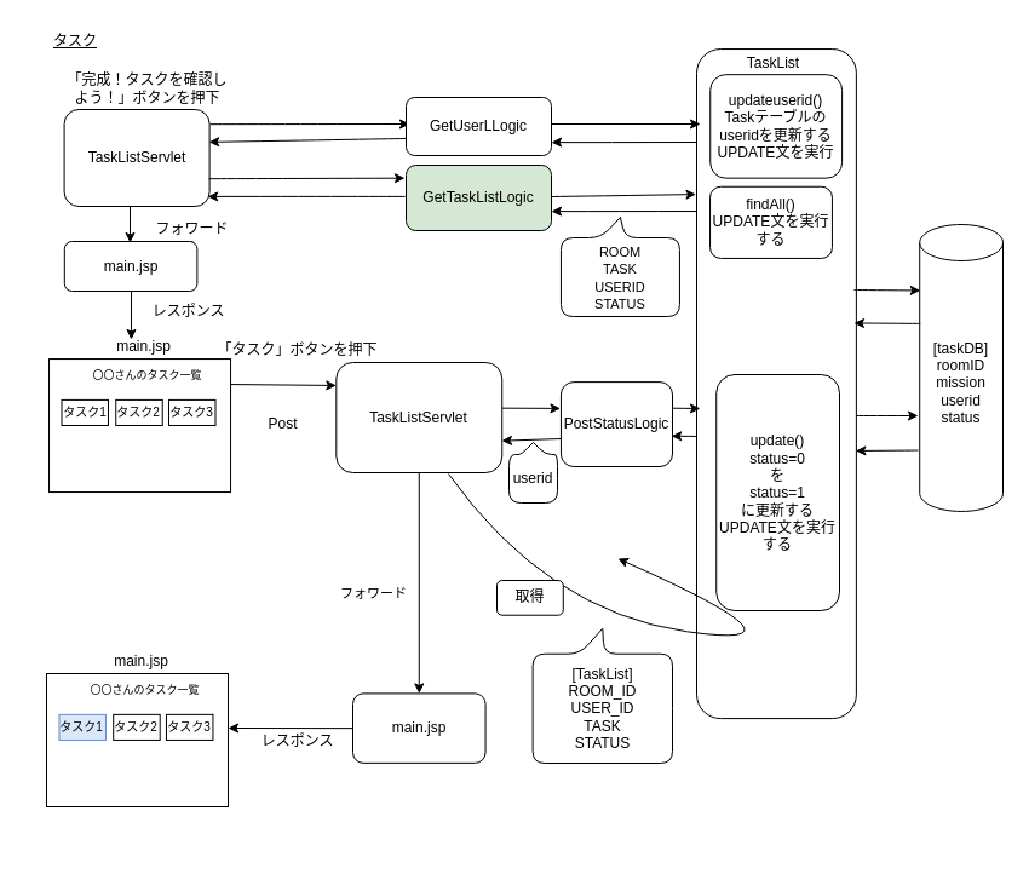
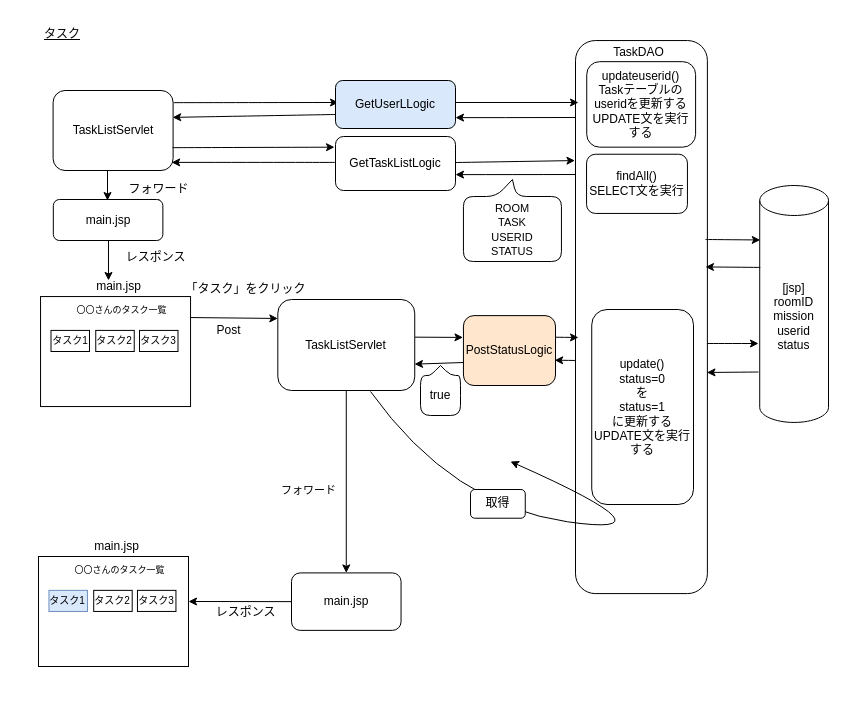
  <mxCell id="0" />
  <mxCell id="1" parent="0" />
  <mxCell id="2" value="" style="endArrow=classic;html=1;fontSize=10;strokeWidth=1;curved=1;exitX=0.991;exitY=0.309;exitDx=0;exitDy=0;exitPerimeter=0;" edge="1" parent="1"><mxGeometry x="-16.144" y="171.182" width="45.64" height="47.868" as="geometry"><mxPoint x="578" y="360" as="sourcePoint" /><mxPoint x="554.172" y="359.706" as="targetPoint" /></mxGeometry></mxCell>
  <mxCell id="3" value="" style="rounded=0;whiteSpace=wrap;html=1;fontFamily=Helvetica;fontSize=12;fontColor=rgba(0, 0, 0, 1);align=center;strokeColor=rgba(0, 0, 0, 1);fillColor=rgba(255, 255, 255, 1);" parent="1" vertex="1"><mxGeometry x="40.04" y="296.05" width="150" height="110" as="geometry" /></mxCell>
  <mxCell id="4" value="" style="endArrow=classic;html=1;fontSize=10;strokeWidth=1;curved=1;" edge="1" parent="1"><mxGeometry x="317" y="130.44" width="50" height="50" as="geometry"><mxPoint x="578" y="174" as="sourcePoint" /><mxPoint x="455" y="174.11" as="targetPoint" /><Array as="points"><mxPoint x="505" y="174.11" /></Array></mxGeometry></mxCell>
  <mxCell id="5" value="" style="endArrow=classic;html=1;fontSize=10;strokeWidth=1;curved=1;entryX=-0.004;entryY=0.217;entryDx=0;entryDy=0;entryPerimeter=0;" edge="1" parent="1" source="46" target="11"><mxGeometry x="332" y="148.33" width="50" height="50" as="geometry"><mxPoint x="463" y="159" as="sourcePoint" /><mxPoint x="576" y="159" as="targetPoint" /></mxGeometry></mxCell>
  <mxCell id="6" value="" style="endArrow=classic;html=1;fontSize=10;strokeWidth=1;rounded=0;" parent="1" edge="1"><mxGeometry x="317" y="73.44" width="50" height="50" as="geometry"><mxPoint x="578" y="117" as="sourcePoint" /><mxPoint x="455" y="117.11" as="targetPoint" /><Array as="points"><mxPoint x="505" y="117.11" /></Array></mxGeometry></mxCell>
- <mxCell id="7" value="&lt;font style=&quot;font-size: 12px&quot;&gt;[taskDB]&lt;br&gt;roomID&lt;br&gt;mission&lt;br&gt;userid&lt;br&gt;status&lt;/font&gt;" style="shape=cylinder3;whiteSpace=wrap;html=1;boundedLbl=1;backgroundOutline=1;size=15;rounded=1;fontSize=10;fillColor=#FFFFFF;align=center;" parent="1" vertex="1"><mxGeometry x="759.23" y="185" width="68.77" height="236.95" as="geometry" /></mxCell>
+ <mxCell id="7" value="&lt;font style=&quot;font-size: 12px&quot;&gt;[jsp]&lt;br&gt;roomID&lt;br&gt;mission&lt;br&gt;userid&lt;br&gt;status&lt;/font&gt;" style="shape=cylinder3;whiteSpace=wrap;html=1;boundedLbl=1;backgroundOutline=1;size=15;rounded=1;fontSize=10;fillColor=#FFFFFF;align=center;" parent="1" vertex="1"><mxGeometry x="759.23" y="185" width="68.77" height="236.95" as="geometry" /></mxCell>
  <mxCell id="8" value="" style="rounded=1;whiteSpace=wrap;html=1;fontFamily=Helvetica;fontSize=12;fontColor=rgba(0, 0, 0, 1);align=center;strokeColor=none;fillColor=none;gradientColor=none;" parent="1" vertex="1" connectable="0"><mxGeometry x="565" y="20" width="143" height="680" as="geometry" /></mxCell>
  <mxCell id="9" value="" style="endArrow=classic;html=1;fontSize=10;strokeWidth=1;curved=1;" parent="8" edge="1"><mxGeometry x="141.455" y="323.006" width="65.518" height="52.779" as="geometry"><mxPoint x="141.455" y="323.006" as="sourcePoint" /><mxPoint x="193" y="323.009" as="targetPoint" /></mxGeometry></mxCell>
  <mxCell id="10" value="" style="endArrow=classic;html=1;fontSize=10;strokeWidth=1;curved=1;" parent="8" edge="1"><mxGeometry x="141.455" y="324.178" width="65.518" height="52.779" as="geometry"><mxPoint x="193" y="351.51" as="sourcePoint" /><mxPoint x="141.455" y="351.969" as="targetPoint" /></mxGeometry></mxCell>
  <mxCell id="11" value="" style="rounded=1;whiteSpace=wrap;html=1;" parent="8" vertex="1"><mxGeometry x="10" y="20.056" width="131.89" height="553.021" as="geometry" /></mxCell>
- <mxCell id="12" value="&lt;font style=&quot;font-size: 12px&quot;&gt;TaskList&lt;/font&gt;" style="text;html=1;align=center;verticalAlign=middle;resizable=0;points=[];autosize=1;strokeColor=none;fillColor=none;fontSize=10;" parent="8" vertex="1"><mxGeometry x="37.763" y="22.152" width="70" height="20" as="geometry" /></mxCell>
- <mxCell id="13" value="findAll()&lt;br&gt;UPDATE文を実行する" style="rounded=1;whiteSpace=wrap;html=1;" parent="8" vertex="1"><mxGeometry x="21.048" y="133.738" width="100.897" height="59.198" as="geometry" /></mxCell>
+ <mxCell id="12" value="&lt;font style=&quot;font-size: 12px&quot;&gt;TaskDAO&lt;/font&gt;" style="text;html=1;align=center;verticalAlign=middle;resizable=0;points=[];autosize=1;strokeColor=none;fillColor=none;fontSize=10;" parent="8" vertex="1"><mxGeometry x="37.763" y="22.152" width="70" height="20" as="geometry" /></mxCell>
+ <mxCell id="13" value="findAll()&lt;br&gt;SELECT文を実行" style="rounded=1;whiteSpace=wrap;html=1;" parent="8" vertex="1"><mxGeometry x="21.048" y="133.738" width="100.897" height="59.198" as="geometry" /></mxCell>
  <mxCell id="14" value="update()&lt;br&gt;status=0&lt;br&gt;を&lt;br&gt;status=1&lt;br&gt;に更新する&lt;br&gt;UPDATE文を実行する" style="rounded=1;whiteSpace=wrap;html=1;fontSize=12;" parent="8" vertex="1"><mxGeometry x="26.24" y="289" width="101.76" height="195" as="geometry" /></mxCell>
- <mxCell id="15" value="updateuserid()&lt;br&gt;Taskテーブルの&lt;br&gt;useridを更新する&lt;br&gt;UPDATE文を実行" style="rounded=1;whiteSpace=wrap;html=1;" vertex="1" parent="8"><mxGeometry x="21.24" y="41.157" width="108.86" height="85.513" as="geometry" /></mxCell>
+ <mxCell id="15" value="updateuserid()&lt;br&gt;Taskテーブルの&lt;br&gt;useridを更新する&lt;br&gt;UPDATE文を実行する" style="rounded=1;whiteSpace=wrap;html=1;" vertex="1" parent="8"><mxGeometry x="21.24" y="41.157" width="108.86" height="85.513" as="geometry" /></mxCell>
  <mxCell id="16" value="" style="endArrow=classic;html=1;fontSize=10;strokeWidth=1;curved=1;" parent="1" edge="1"><mxGeometry x="141.003" y="207.998" width="50" height="50" as="geometry"><mxPoint x="705.003" y="238.998" as="sourcePoint" /><mxPoint x="759.772" y="239.476" as="targetPoint" /></mxGeometry></mxCell>
  <mxCell id="17" value="" style="endArrow=classic;html=1;fontSize=10;strokeWidth=1;curved=1;" parent="1" edge="1"><mxGeometry x="141.003" y="209.108" width="50" height="50" as="geometry"><mxPoint x="759.772" y="266.913" as="sourcePoint" /><mxPoint x="705.003" y="266.435" as="targetPoint" /></mxGeometry></mxCell>
  <mxCell id="18" value="" style="endArrow=classic;html=1;rounded=0;entryX=0;entryY=0.5;entryDx=0;entryDy=0;exitX=1;exitY=0.5;exitDx=0;exitDy=0;" parent="1" edge="1"><mxGeometry x="16.253" y="179.03" width="45.64" height="47.868" as="geometry"><mxPoint x="190.04" y="317.05" as="sourcePoint" /><mxPoint x="277.32" y="317.965" as="targetPoint" /></mxGeometry></mxCell>
  <mxCell id="19" value="TaskListServlet" style="rounded=1;whiteSpace=wrap;html=1;" parent="1" vertex="1"><mxGeometry x="277.32" y="299" width="136.92" height="91" as="geometry" /></mxCell>
  <mxCell id="20" value="" style="endArrow=classic;html=1;rounded=0;entryX=0.5;entryY=0;entryDx=0;entryDy=0;exitX=0.5;exitY=1;exitDx=0;exitDy=0;" parent="1" source="19" target="21" edge="1"><mxGeometry x="278.485" y="146.015" width="45.64" height="47.868" as="geometry"><mxPoint x="364.946" y="404.927" as="sourcePoint" /><mxPoint x="364.489" y="473.856" as="targetPoint" /></mxGeometry></mxCell>
  <mxCell id="21" value="main.jsp" style="rounded=1;whiteSpace=wrap;html=1;" parent="1" vertex="1"><mxGeometry x="291.007" y="572.416" width="109.537" height="57.441" as="geometry" /></mxCell>
  <mxCell id="22" value="レスポンス" style="text;html=1;align=center;verticalAlign=middle;resizable=0;points=[];autosize=1;strokeColor=none;fillColor=none;" parent="1" vertex="1"><mxGeometry x="205.042" y="602.001" width="80" height="20" as="geometry" /></mxCell>
  <mxCell id="23" value="" style="endArrow=classic;html=1;rounded=0;exitX=0;exitY=0.5;exitDx=0;exitDy=0;" parent="1" source="21" edge="1"><mxGeometry x="19.558" y="480.448" width="45.64" height="47.868" as="geometry"><mxPoint x="311.4" y="595.757" as="sourcePoint" /><mxPoint x="188" y="601" as="targetPoint" /></mxGeometry></mxCell>
  <mxCell id="24" value="" style="endArrow=classic;html=1;fontSize=10;strokeWidth=1;curved=1;exitX=0.991;exitY=0.309;exitDx=0;exitDy=0;exitPerimeter=0;" parent="1" source="37" edge="1"><mxGeometry x="-16.144" y="148.182" width="45.64" height="47.868" as="geometry"><mxPoint x="511.87" y="336.85" as="sourcePoint" /><mxPoint x="578" y="337" as="targetPoint" /></mxGeometry></mxCell>
- <mxCell id="25" value="&lt;font style=&quot;font-size: 12px&quot;&gt;[TaskList]&lt;br&gt;ROOM_ID&lt;br style=&quot;font-size: 12px&quot;&gt;USER_ID&lt;br style=&quot;font-size: 12px&quot;&gt;&lt;span id=&quot;docs-internal-guid-7507b52c-7fff-7954-a0cc-7d230b7ff9f3&quot; style=&quot;font-size: 12px&quot;&gt;&lt;span style=&quot;font-family: &amp;#34;arial&amp;#34; ; background-color: transparent ; vertical-align: baseline ; font-size: 12px&quot;&gt;TASK&lt;br style=&quot;font-size: 12px&quot;&gt;&lt;span style=&quot;font-family: &amp;#34;helvetica&amp;#34; ; font-size: 12px&quot;&gt;STATUS&lt;/span&gt;&lt;br style=&quot;font-size: 12px&quot;&gt;&lt;/span&gt;&lt;/span&gt;&lt;/font&gt;" style="shape=callout;whiteSpace=wrap;html=1;perimeter=calloutPerimeter;fontFamily=Helvetica;fontSize=12;fontColor=rgba(0, 0, 0, 1);align=center;strokeColor=rgba(0, 0, 0, 1);fillColor=#FFFFFF;direction=west;rounded=1;size=21;position=0.49;" parent="1" vertex="1"><mxGeometry x="439.61" y="518.72" width="115.39" height="111.28" as="geometry" /></mxCell>
  <mxCell id="26" value="&lt;font style=&quot;font-size: 11px&quot;&gt;ROOM&lt;br&gt;&lt;span id=&quot;docs-internal-guid-7507b52c-7fff-7954-a0cc-7d230b7ff9f3&quot;&gt;&lt;span style=&quot;font-family: &amp;#34;arial&amp;#34; ; background-color: transparent ; vertical-align: baseline&quot;&gt;TASK&lt;/span&gt;&lt;/span&gt;&lt;br&gt;USERID&lt;br&gt;STATUS&lt;/font&gt;" style="shape=callout;whiteSpace=wrap;html=1;perimeter=calloutPerimeter;fontFamily=Helvetica;fontSize=12;fontColor=rgba(0, 0, 0, 1);align=center;strokeColor=rgba(0, 0, 0, 1);fillColor=#FFFFFF;direction=west;flipV=0;rounded=1;size=17;position=0.46;" parent="1" vertex="1"><mxGeometry x="462.95" y="179" width="98" height="82" as="geometry" /></mxCell>
  <mxCell id="27" value="&lt;u&gt;タスク&lt;/u&gt;" style="text;html=1;strokeColor=none;fillColor=none;align=center;verticalAlign=middle;whiteSpace=wrap;rounded=0;" parent="1" vertex="1"><mxGeometry x="20.5" y="20" width="82.153" height="28.721" as="geometry" /></mxCell>
- <mxCell id="28" value="&lt;font style=&quot;font-size: 12px&quot;&gt;「完成！タスクを確認しよう！」ボタンを押下&lt;br style=&quot;font-size: 12px&quot;&gt;&lt;/font&gt;" style="text;html=1;strokeColor=none;fillColor=none;align=center;verticalAlign=middle;whiteSpace=wrap;rounded=0;fontSize=12;" parent="1" vertex="1"><mxGeometry x="52.82" y="55.74" width="137.35" height="34.26" as="geometry" /></mxCell>
  <mxCell id="29" value="" style="endArrow=classic;html=1;fontSize=10;strokeWidth=1;curved=1;" parent="1" edge="1"><mxGeometry x="-16.11" y="6" width="50" height="50" as="geometry"><mxPoint x="173.041" y="102.162" as="sourcePoint" /><mxPoint x="338" y="102" as="targetPoint" /></mxGeometry></mxCell>
  <mxCell id="30" value="" style="endArrow=classic;html=1;fontSize=10;strokeWidth=1;curved=1;entryX=0;entryY=0.25;entryDx=0;entryDy=0;exitX=0.002;exitY=0.708;exitDx=0;exitDy=0;exitPerimeter=0;" parent="1" source="33" edge="1"><mxGeometry x="-11.5" y="-8" width="50" height="50" as="geometry"><mxPoint x="429" y="117" as="sourcePoint" /><mxPoint x="172.174" y="116.883" as="targetPoint" /></mxGeometry></mxCell>
  <mxCell id="31" value="" style="endArrow=classic;html=1;rounded=1;fontSize=10;strokeWidth=1;exitX=1.017;exitY=0.535;exitDx=0;exitDy=0;exitPerimeter=0;entryX=-0.005;entryY=0.312;entryDx=0;entryDy=0;entryPerimeter=0;" parent="1" target="37" edge="1"><mxGeometry x="19.986" y="142.332" width="45.64" height="47.868" as="geometry"><mxPoint x="414.568" y="336.673" as="sourcePoint" /><mxPoint x="478" y="337" as="targetPoint" /></mxGeometry></mxCell>
  <mxCell id="32" value="" style="endArrow=classic;html=1;fontSize=10;strokeWidth=1;rounded=0;" parent="1" edge="1"><mxGeometry x="324" y="91.33" width="50" height="50" as="geometry"><mxPoint x="455" y="102" as="sourcePoint" /><mxPoint x="578" y="102" as="targetPoint" /></mxGeometry></mxCell>
- <mxCell id="33" value="GetUserLLogic" style="rounded=1;whiteSpace=wrap;html=1;" parent="1" vertex="1"><mxGeometry x="335" y="80" width="120" height="48" as="geometry" /></mxCell>
- <mxCell id="34" value="「タスク」ボタンを押下" style="text;html=1;align=center;verticalAlign=middle;resizable=0;points=[];autosize=1;strokeColor=none;fillColor=none;" parent="1" vertex="1"><mxGeometry x="175.037" y="278.998" width="140" height="20" as="geometry" /></mxCell>
+ <mxCell id="33" value="GetUserLLogic" style="rounded=1;whiteSpace=wrap;html=1;fillColor=#dae8fc;" parent="1" vertex="1"><mxGeometry x="335" y="80" width="120" height="48" as="geometry" /></mxCell>
+ <mxCell id="34" value="「タスク」をクリック" style="text;html=1;align=center;verticalAlign=middle;resizable=0;points=[];autosize=1;strokeColor=none;fillColor=none;" parent="1" vertex="1"><mxGeometry x="175.037" y="278.998" width="140" height="20" as="geometry" /></mxCell>
  <mxCell id="35" value="main.jsp" style="text;html=1;align=center;verticalAlign=middle;resizable=0;points=[];autosize=1;strokeColor=none;fillColor=none;" parent="1" vertex="1"><mxGeometry x="87.653" y="276.05" width="60" height="20" as="geometry" /></mxCell>
  <mxCell id="36" value="" style="endArrow=classic;html=1;rounded=0;fontSize=12;exitX=0.001;exitY=0.671;exitDx=0;exitDy=0;exitPerimeter=0;" parent="1" source="37" edge="1"><mxGeometry width="50" height="50" relative="1" as="geometry"><mxPoint x="578" y="364" as="sourcePoint" /><mxPoint x="414" y="363.65" as="targetPoint" /></mxGeometry></mxCell>
- <mxCell id="37" value="PostStatusLogic" style="rounded=1;whiteSpace=wrap;html=1;fillColor=#FFFFFF;" parent="1" vertex="1"><mxGeometry x="462.95" y="315.11" width="92.05" height="69.89" as="geometry" /></mxCell>
- <mxCell id="38" value="userid" style="shape=callout;whiteSpace=wrap;html=1;perimeter=calloutPerimeter;fontFamily=Helvetica;fontSize=12;fontColor=rgba(0, 0, 0, 1);align=center;gradientColor=none;position2=0.5;size=10;position=0.25;direction=west;rounded=1;" parent="1" vertex="1"><mxGeometry x="420" y="365" width="40" height="50" as="geometry" /></mxCell>
+ <mxCell id="37" value="PostStatusLogic" style="rounded=1;whiteSpace=wrap;html=1;fillColor=#ffe6cc;" parent="1" vertex="1"><mxGeometry x="462.95" y="315.11" width="92.05" height="69.89" as="geometry" /></mxCell>
+ <mxCell id="38" value="true" style="shape=callout;whiteSpace=wrap;html=1;perimeter=calloutPerimeter;fontFamily=Helvetica;fontSize=12;fontColor=rgba(0, 0, 0, 1);align=center;gradientColor=none;position2=0.5;size=10;position=0.25;direction=west;rounded=1;" parent="1" vertex="1"><mxGeometry x="420" y="365" width="40" height="50" as="geometry" /></mxCell>
  <mxCell id="39" value="" style="curved=1;endArrow=classic;html=1;fontSize=10;strokeWidth=1;" parent="1" edge="1"><mxGeometry width="50" height="50" relative="1" as="geometry"><mxPoint x="370" y="391" as="sourcePoint" /><mxPoint x="510" y="461" as="targetPoint" /><Array as="points"><mxPoint x="451.21" y="504.795" /><mxPoint x="683.063" y="537.843" /></Array></mxGeometry></mxCell>
- <mxCell id="40" value="取得" style="rounded=1;whiteSpace=wrap;html=1;fillColor=#FFFFFF;" parent="1" vertex="1"><mxGeometry x="409.999" y="478.999" width="54.768" height="28.721" as="geometry" /></mxCell>
+ <mxCell id="40" value="取得" style="rounded=1;whiteSpace=wrap;html=1;fillColor=#FFFFFF;" parent="1" vertex="1"><mxGeometry x="469.999" y="488.999" width="54.768" height="28.721" as="geometry" /></mxCell>
  <mxCell id="41" value="TaskListServlet" style="rounded=1;whiteSpace=wrap;html=1;" vertex="1" parent="1"><mxGeometry x="52.6" y="90" width="120" height="80" as="geometry" /></mxCell>
  <mxCell id="42" value="" style="endArrow=classic;html=1;rounded=0;fontSize=11;" edge="1" parent="1"><mxGeometry width="50" height="50" relative="1" as="geometry"><mxPoint x="107" y="170" as="sourcePoint" /><mxPoint x="107" y="200" as="targetPoint" /></mxGeometry></mxCell>
  <mxCell id="43" value="" style="edgeStyle=orthogonalEdgeStyle;rounded=0;orthogonalLoop=1;jettySize=auto;html=1;fontSize=12;" edge="1" parent="1" source="45" target="62"><mxGeometry relative="1" as="geometry" /></mxCell>
  <mxCell id="44" value="" style="edgeStyle=orthogonalEdgeStyle;rounded=0;orthogonalLoop=1;jettySize=auto;html=1;fontSize=12;" edge="1" parent="1" source="45" target="62"><mxGeometry relative="1" as="geometry" /></mxCell>
  <mxCell id="45" value="フォワード" style="text;html=1;align=center;verticalAlign=middle;resizable=0;points=[];autosize=1;strokeColor=none;fillColor=none;fontSize=12;" vertex="1" parent="1"><mxGeometry x="118.25" y="179" width="80" height="20" as="geometry" /></mxCell>
- <mxCell id="46" value="GetTaskListLogic" style="rounded=1;whiteSpace=wrap;html=1;fillColor=#d5e8d4;" vertex="1" parent="1"><mxGeometry x="335" y="136" width="120" height="54" as="geometry" /></mxCell>
+ <mxCell id="46" value="GetTaskListLogic" style="rounded=1;whiteSpace=wrap;html=1;" vertex="1" parent="1"><mxGeometry x="335" y="136" width="120" height="54" as="geometry" /></mxCell>
  <mxCell id="47" value="" style="endArrow=classic;html=1;fontSize=10;strokeWidth=1;curved=1;entryX=0;entryY=0.307;entryDx=0;entryDy=0;entryPerimeter=0;" edge="1" parent="1"><mxGeometry x="-17.11" y="51.01" width="50" height="50" as="geometry"><mxPoint x="172.041" y="147.172" as="sourcePoint" /><mxPoint x="334" y="146.676" as="targetPoint" /></mxGeometry></mxCell>
  <mxCell id="48" value="" style="endArrow=classic;html=1;fontSize=10;strokeWidth=1;curved=1;entryX=0;entryY=0.25;entryDx=0;entryDy=0;exitX=0.002;exitY=0.708;exitDx=0;exitDy=0;exitPerimeter=0;" edge="1" parent="1"><mxGeometry x="-12.5" y="37.01" width="50" height="50" as="geometry"><mxPoint x="334.24" y="161.914" as="sourcePoint" /><mxPoint x="171.174" y="161.893" as="targetPoint" /></mxGeometry></mxCell>
  <mxCell id="49" value="タスク2" style="rounded=0;whiteSpace=wrap;html=1;align=center;fontSize=10;" vertex="1" parent="1"><mxGeometry x="95.25" y="329.91" width="38.49" height="21.09" as="geometry" /></mxCell>
  <mxCell id="50" value="〇〇さんのタスク一覧" style="text;html=1;strokeColor=none;fillColor=none;align=center;verticalAlign=middle;whiteSpace=wrap;rounded=0;fontSize=9;" parent="1" vertex="1"><mxGeometry x="66.979" y="305.613" width="109.041" height="9.573" as="geometry" /></mxCell>
  <mxCell id="51" value="タスク1" style="rounded=0;whiteSpace=wrap;html=1;align=center;fontSize=10;" parent="1" vertex="1"><mxGeometry x="50.5" y="329.91" width="38.49" height="21.09" as="geometry" /></mxCell>
  <mxCell id="52" value="タスク3" style="rounded=0;whiteSpace=wrap;html=1;align=center;fontSize=10;" vertex="1" parent="1"><mxGeometry x="139" y="329.91" width="38.49" height="21.09" as="geometry" /></mxCell>
- <mxCell id="53" value="Post" style="text;html=1;align=center;verticalAlign=middle;resizable=0;points=[];autosize=1;strokeColor=none;fillColor=none;fontSize=12;" vertex="1" parent="1"><mxGeometry x="213" y="340" width="40" height="20" as="geometry" /></mxCell>
+ <mxCell id="53" value="Post" style="text;html=1;align=center;verticalAlign=middle;resizable=0;points=[];autosize=1;strokeColor=none;fillColor=none;fontSize=12;" vertex="1" parent="1"><mxGeometry x="208" y="320" width="40" height="20" as="geometry" /></mxCell>
  <mxCell id="54" value="" style="group" vertex="1" connectable="0" parent="1"><mxGeometry x="38" y="536" width="150" height="130.0" as="geometry" /></mxCell>
  <mxCell id="55" value="" style="rounded=0;whiteSpace=wrap;html=1;fontFamily=Helvetica;fontSize=12;fontColor=rgba(0, 0, 0, 1);align=center;strokeColor=rgba(0, 0, 0, 1);fillColor=rgba(255, 255, 255, 1);" vertex="1" parent="54"><mxGeometry y="20.0" width="150" height="110" as="geometry" /></mxCell>
  <mxCell id="56" value="main.jsp" style="text;html=1;align=center;verticalAlign=middle;resizable=0;points=[];autosize=1;strokeColor=none;fillColor=none;" vertex="1" parent="54"><mxGeometry x="47.613" width="60" height="20" as="geometry" /></mxCell>
  <mxCell id="57" value="タスク2" style="rounded=0;whiteSpace=wrap;html=1;align=center;fontSize=10;" vertex="1" parent="54"><mxGeometry x="55.21" y="53.86" width="38.49" height="21.09" as="geometry" /></mxCell>
  <mxCell id="58" value="〇〇さんのタスク一覧" style="text;html=1;strokeColor=none;fillColor=none;align=center;verticalAlign=middle;whiteSpace=wrap;rounded=0;fontSize=9;" vertex="1" parent="54"><mxGeometry x="26.939" y="29.563" width="109.041" height="9.573" as="geometry" /></mxCell>
  <mxCell id="59" value="タスク1" style="rounded=0;whiteSpace=wrap;html=1;align=center;fontSize=10;fillColor=#dae8fc;strokeColor=#6c8ebf;" vertex="1" parent="54"><mxGeometry x="10.46" y="53.86" width="38.49" height="21.09" as="geometry" /></mxCell>
  <mxCell id="60" value="タスク3" style="rounded=0;whiteSpace=wrap;html=1;align=center;fontSize=10;" vertex="1" parent="54"><mxGeometry x="98.96" y="53.86" width="38.49" height="21.09" as="geometry" /></mxCell>
  <mxCell id="61" value="フォワード" style="text;html=1;align=center;verticalAlign=middle;resizable=0;points=[];autosize=1;strokeColor=none;fillColor=none;fontSize=11;" vertex="1" parent="1"><mxGeometry x="273" y="480" width="70" height="20" as="geometry" /></mxCell>
  <mxCell id="62" value="main.jsp" style="rounded=1;whiteSpace=wrap;html=1;" vertex="1" parent="1"><mxGeometry x="52.82" y="199" width="109.54" height="41" as="geometry" /></mxCell>
  <mxCell id="63" value="" style="endArrow=classic;html=1;rounded=0;fontSize=11;entryX=0.339;entryY=0.097;entryDx=0;entryDy=0;entryPerimeter=0;" edge="1" parent="1"><mxGeometry width="50" height="50" relative="1" as="geometry"><mxPoint x="108" y="240" as="sourcePoint" /><mxPoint x="107.993" y="279.99" as="targetPoint" /></mxGeometry></mxCell>
  <mxCell id="64" value="レスポンス" style="text;html=1;align=center;verticalAlign=middle;resizable=0;points=[];autosize=1;strokeColor=none;fillColor=none;fontSize=12;" vertex="1" parent="1"><mxGeometry x="115" y="247" width="80" height="20" as="geometry" /></mxCell>
